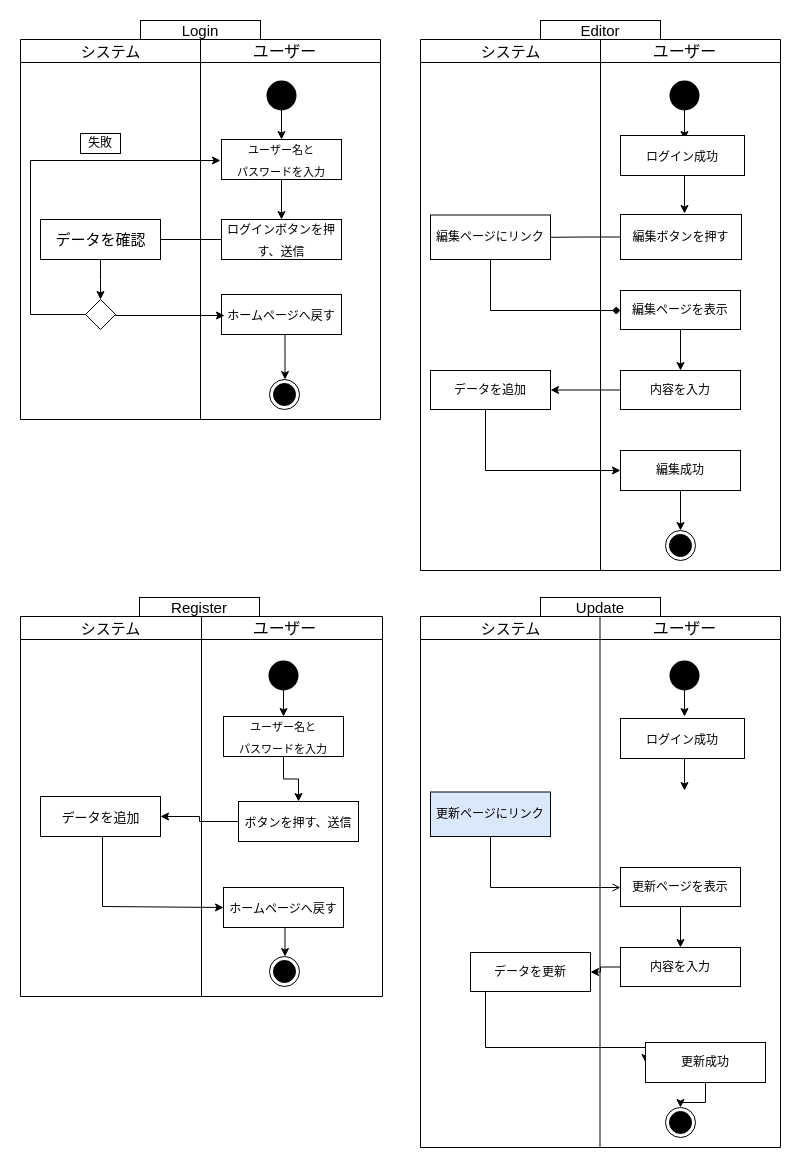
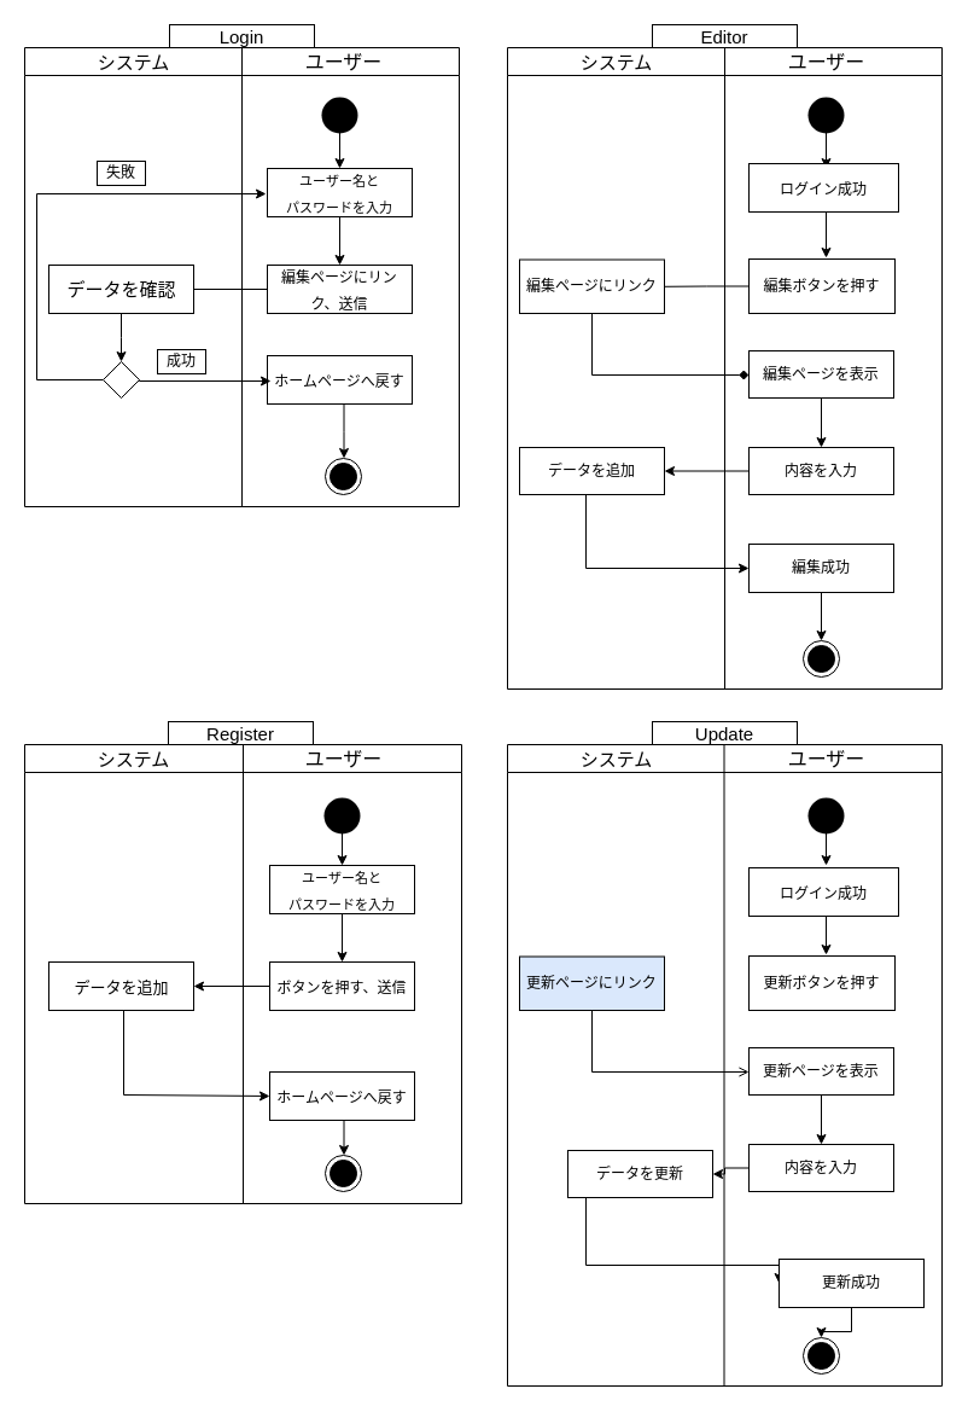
  <mxCell id="0" />
  <mxCell id="1" parent="0" />
  <mxCell id="2" value="" style="swimlane;fontFamily=Helvetica;fontSize=21;startSize=23;fontStyle=0" parent="1" vertex="1"><mxGeometry x="20" y="39" width="360" height="380" as="geometry" /></mxCell>
  <mxCell id="3" value="&lt;font&gt;&lt;font style=&quot;font-size: 15px;&quot;&gt;システム&lt;/font&gt;&lt;/font&gt;" style="text;html=1;align=center;verticalAlign=middle;resizable=0;points=[];autosize=1;strokeColor=none;fillColor=none;fontSize=21;fontFamily=Helvetica;" parent="2" vertex="1"><mxGeometry x="50" y="-5" width="80" height="30" as="geometry" /></mxCell>
  <mxCell id="4" value="" style="edgeStyle=orthogonalEdgeStyle;rounded=0;orthogonalLoop=1;jettySize=auto;html=1;fontFamily=Helvetica;fontSize=11;" parent="2" source="5" target="12" edge="1"><mxGeometry relative="1" as="geometry" /></mxCell>
  <mxCell id="5" value="&lt;font style=&quot;font-size: 11px;&quot;&gt;ユーザー名と&lt;br&gt;パスワードを入力&lt;/font&gt;" style="rounded=0;whiteSpace=wrap;html=1;fontFamily=Helvetica;fontSize=18;" parent="2" vertex="1"><mxGeometry x="201" y="100" width="120" height="40" as="geometry" /></mxCell>
  <mxCell id="6" value="" style="edgeStyle=orthogonalEdgeStyle;rounded=0;orthogonalLoop=1;jettySize=auto;html=1;fontFamily=Helvetica;fontSize=18;entryX=0.5;entryY=0;entryDx=0;entryDy=0;" parent="2" target="5" edge="1"><mxGeometry relative="1" as="geometry"><mxPoint x="264" y="70" as="sourcePoint" /></mxGeometry></mxCell>
  <mxCell id="7" value="" style="edgeStyle=orthogonalEdgeStyle;rounded=0;orthogonalLoop=1;jettySize=auto;html=1;fontFamily=Helvetica;fontSize=15;" parent="2" source="8" edge="1"><mxGeometry relative="1" as="geometry"><mxPoint x="80" y="260" as="targetPoint" /></mxGeometry></mxCell>
  <mxCell id="8" value="&lt;font style=&quot;font-size: 15px;&quot;&gt;データを確認&lt;/font&gt;" style="html=1;fontFamily=Helvetica;fontSize=18;" parent="2" vertex="1"><mxGeometry x="20" y="180" width="120" height="40" as="geometry" /></mxCell>
  <mxCell id="9" value="" style="edgeStyle=orthogonalEdgeStyle;rounded=0;orthogonalLoop=1;jettySize=auto;html=1;fontFamily=Helvetica;fontSize=12;" parent="2" source="10" edge="1"><mxGeometry relative="1" as="geometry"><mxPoint x="264.5" y="340" as="targetPoint" /><Array as="points"><mxPoint x="265" y="318" /></Array></mxGeometry></mxCell>
  <mxCell id="10" value="&lt;span style=&quot;font-size: 12px;&quot;&gt;ホームページへ戻す&lt;/span&gt;" style="whiteSpace=wrap;html=1;fontSize=18;" parent="2" vertex="1"><mxGeometry x="201" y="255" width="120" height="40" as="geometry" /></mxCell>
  <mxCell id="11" value="" style="edgeStyle=orthogonalEdgeStyle;rounded=0;orthogonalLoop=1;jettySize=auto;html=1;fontFamily=Helvetica;fontSize=12;endArrow=none;" parent="2" source="12" target="8" edge="1"><mxGeometry relative="1" as="geometry" /></mxCell>
- <mxCell id="12" value="&lt;p&gt;&lt;font style=&quot;font-size: 12px;&quot;&gt;ログインボタンを押す、送信&lt;/font&gt;&lt;/p&gt;" style="whiteSpace=wrap;html=1;fontSize=18;" parent="2" vertex="1"><mxGeometry x="201" y="180" width="120" height="40" as="geometry" /></mxCell>
+ <mxCell id="12" value="&lt;p&gt;&lt;font style=&quot;font-size: 12px;&quot;&gt;編集ページにリンク、送信&lt;/font&gt;&lt;/p&gt;" style="whiteSpace=wrap;html=1;fontSize=18;" parent="2" vertex="1"><mxGeometry x="201" y="180" width="120" height="40" as="geometry" /></mxCell>
  <mxCell id="13" value="&lt;font style=&quot;font-size: 16px;&quot;&gt;ユーザー&lt;/font&gt;" style="text;html=1;align=center;verticalAlign=middle;resizable=0;points=[];autosize=1;strokeColor=none;fillColor=none;fontSize=16;fontFamily=Helvetica;" parent="2" vertex="1"><mxGeometry x="224" y="2" width="80" height="20" as="geometry" /></mxCell>
  <mxCell id="14" value="" style="edgeStyle=orthogonalEdgeStyle;rounded=0;orthogonalLoop=1;jettySize=auto;html=1;fontFamily=Helvetica;fontSize=15;exitX=1;exitY=0.5;exitDx=0;exitDy=0;" parent="2" source="16" edge="1"><mxGeometry relative="1" as="geometry"><mxPoint x="100" y="276" as="sourcePoint" /><mxPoint x="204" y="276" as="targetPoint" /><Array as="points"><mxPoint x="95" y="276" /></Array></mxGeometry></mxCell>
  <mxCell id="15" value="" style="edgeStyle=orthogonalEdgeStyle;rounded=0;orthogonalLoop=1;jettySize=auto;html=1;fontFamily=Helvetica;fontSize=12;" parent="2" source="16" edge="1"><mxGeometry relative="1" as="geometry"><mxPoint x="200" y="121" as="targetPoint" /><Array as="points"><mxPoint x="10" y="275" /><mxPoint x="10" y="121" /></Array></mxGeometry></mxCell>
  <mxCell id="16" value="" style="rhombus;fontFamily=Helvetica;fontSize=17;" parent="2" vertex="1"><mxGeometry x="65" y="260" width="30" height="30" as="geometry" /></mxCell>
+ <mxCell id="17" value="成功" style="rounded=0;whiteSpace=wrap;html=1;fontFamily=Helvetica;fontSize=12;" parent="2" vertex="1"><mxGeometry x="110" y="250" width="40" height="20" as="geometry" /></mxCell>
  <mxCell id="18" value="失敗" style="rounded=0;whiteSpace=wrap;html=1;fontFamily=Helvetica;fontSize=12;" parent="2" vertex="1"><mxGeometry x="60" y="94" width="40" height="20" as="geometry" /></mxCell>
  <mxCell id="19" value="" style="ellipse;fillColor=#000000;strokeColor=none;fontFamily=Helvetica;fontSize=15;" vertex="1" parent="2"><mxGeometry x="246" y="41" width="30" height="30" as="geometry" /></mxCell>
  <mxCell id="20" value="" style="ellipse;html=1;shape=endState;fillColor=#000000;strokeColor=#000000;fontFamily=Helvetica;fontSize=15;" vertex="1" parent="2"><mxGeometry x="249" y="340" width="30" height="30" as="geometry" /></mxCell>
  <mxCell id="21" value="" style="endArrow=none;html=1;rounded=0;fontFamily=Helvetica;fontSize=21;entryX=0.5;entryY=0;entryDx=0;entryDy=0;exitX=0.5;exitY=1;exitDx=0;exitDy=0;" parent="1" source="2" target="2" edge="1"><mxGeometry width="50" height="50" relative="1" as="geometry"><mxPoint x="370" y="300" as="sourcePoint" /><mxPoint x="420" y="250" as="targetPoint" /></mxGeometry></mxCell>
  <mxCell id="22" value="" style="swimlane;fontFamily=Helvetica;fontSize=21;startSize=23;fontStyle=0" parent="1" vertex="1"><mxGeometry x="20" y="616" width="362" height="380" as="geometry" /></mxCell>
  <mxCell id="23" value="&lt;font&gt;&lt;font style=&quot;font-size: 15px;&quot;&gt;システム&lt;/font&gt;&lt;/font&gt;" style="text;html=1;align=center;verticalAlign=middle;resizable=0;points=[];autosize=1;strokeColor=none;fillColor=none;fontSize=21;fontFamily=Helvetica;" parent="22" vertex="1"><mxGeometry x="50" y="-5" width="80" height="30" as="geometry" /></mxCell>
  <mxCell id="24" value="" style="edgeStyle=orthogonalEdgeStyle;rounded=0;orthogonalLoop=1;jettySize=auto;html=1;fontFamily=Helvetica;fontSize=11;" parent="22" source="25" target="32" edge="1"><mxGeometry relative="1" as="geometry" /></mxCell>
  <mxCell id="25" value="&lt;font style=&quot;font-size: 11px;&quot;&gt;ユーザー名と&lt;br&gt;パスワードを入力&lt;/font&gt;" style="rounded=0;whiteSpace=wrap;html=1;fontFamily=Helvetica;fontSize=18;" parent="22" vertex="1"><mxGeometry x="203" y="100" width="120" height="40" as="geometry" /></mxCell>
  <mxCell id="26" value="" style="edgeStyle=orthogonalEdgeStyle;rounded=0;orthogonalLoop=1;jettySize=auto;html=1;fontFamily=Helvetica;fontSize=18;entryX=0.5;entryY=0;entryDx=0;entryDy=0;" parent="22" target="25" edge="1"><mxGeometry relative="1" as="geometry"><mxPoint x="264" y="70" as="sourcePoint" /></mxGeometry></mxCell>
  <mxCell id="27" value="" style="edgeStyle=orthogonalEdgeStyle;rounded=0;orthogonalLoop=1;jettySize=auto;html=1;fontFamily=Helvetica;fontSize=15;entryX=0;entryY=0.5;entryDx=0;entryDy=0;" parent="22" source="28" target="30" edge="1"><mxGeometry relative="1" as="geometry"><mxPoint x="80" y="290" as="targetPoint" /><Array as="points"><mxPoint x="82" y="290" /></Array></mxGeometry></mxCell>
  <mxCell id="28" value="&lt;font style=&quot;font-size: 13px;&quot;&gt;データを追加&lt;/font&gt;" style="html=1;fontFamily=Helvetica;fontSize=18;" parent="22" vertex="1"><mxGeometry x="20" y="180" width="120" height="40" as="geometry" /></mxCell>
  <mxCell id="29" value="" style="edgeStyle=orthogonalEdgeStyle;rounded=0;orthogonalLoop=1;jettySize=auto;html=1;fontFamily=Helvetica;fontSize=12;" parent="22" edge="1"><mxGeometry relative="1" as="geometry"><mxPoint x="264.5" y="340" as="targetPoint" /><mxPoint x="263" y="311" as="sourcePoint" /></mxGeometry></mxCell>
  <mxCell id="30" value="&lt;span style=&quot;font-size: 12px;&quot;&gt;ホームページへ戻す&lt;/span&gt;" style="whiteSpace=wrap;html=1;fontSize=18;" parent="22" vertex="1"><mxGeometry x="203" y="271" width="120" height="40" as="geometry" /></mxCell>
  <mxCell id="31" value="" style="edgeStyle=orthogonalEdgeStyle;rounded=0;orthogonalLoop=1;jettySize=auto;html=1;fontFamily=Helvetica;fontSize=12;" parent="22" source="32" target="28" edge="1"><mxGeometry relative="1" as="geometry" /></mxCell>
- <mxCell id="32" value="&lt;p&gt;&lt;font style=&quot;font-size: 12px;&quot;&gt;ボタンを押す、送信&lt;/font&gt;&lt;/p&gt;" style="whiteSpace=wrap;html=1;fontSize=18;" parent="22" vertex="1"><mxGeometry x="218" y="185" width="120" height="40" as="geometry" /></mxCell>
+ <mxCell id="32" value="&lt;p&gt;&lt;font style=&quot;font-size: 12px;&quot;&gt;ボタンを押す、送信&lt;/font&gt;&lt;/p&gt;" style="whiteSpace=wrap;html=1;fontSize=18;" parent="22" vertex="1"><mxGeometry x="203" y="180" width="120" height="40" as="geometry" /></mxCell>
  <mxCell id="33" value="&lt;font style=&quot;font-size: 16px;&quot;&gt;ユーザー&lt;/font&gt;" style="text;html=1;align=center;verticalAlign=middle;resizable=0;points=[];autosize=1;strokeColor=none;fillColor=none;fontSize=16;fontFamily=Helvetica;" parent="22" vertex="1"><mxGeometry x="224" y="2" width="80" height="20" as="geometry" /></mxCell>
  <mxCell id="34" value="" style="ellipse;html=1;shape=endState;fillColor=#000000;strokeColor=#000000;fontFamily=Helvetica;fontSize=12;" parent="22" vertex="1"><mxGeometry x="249" y="340" width="30" height="30" as="geometry" /></mxCell>
  <mxCell id="35" value="" style="ellipse;fillColor=#000000;strokeColor=none;fontFamily=Helvetica;fontSize=15;" vertex="1" parent="22"><mxGeometry x="248" y="44" width="30" height="30" as="geometry" /></mxCell>
  <mxCell id="36" value="" style="endArrow=none;html=1;rounded=0;fontFamily=Helvetica;fontSize=21;entryX=0.5;entryY=0;entryDx=0;entryDy=0;exitX=0.5;exitY=1;exitDx=0;exitDy=0;" parent="1" source="22" target="22" edge="1"><mxGeometry width="50" height="50" relative="1" as="geometry"><mxPoint x="380" y="436" as="sourcePoint" /><mxPoint x="430" y="386" as="targetPoint" /></mxGeometry></mxCell>
  <mxCell id="37" value="" style="swimlane;fontFamily=Helvetica;fontSize=21;startSize=23;fontStyle=0" parent="1" vertex="1"><mxGeometry x="420" y="39" width="360" height="531" as="geometry" /></mxCell>
  <mxCell id="38" value="&lt;font&gt;&lt;font style=&quot;font-size: 15px;&quot;&gt;システム&lt;/font&gt;&lt;/font&gt;" style="text;html=1;align=center;verticalAlign=middle;resizable=0;points=[];autosize=1;strokeColor=none;fillColor=none;fontSize=21;fontFamily=Helvetica;" parent="37" vertex="1"><mxGeometry x="50" y="-5" width="80" height="30" as="geometry" /></mxCell>
  <mxCell id="39" value="" style="edgeStyle=orthogonalEdgeStyle;rounded=0;orthogonalLoop=1;jettySize=auto;html=1;fontFamily=Helvetica;fontSize=18;entryX=0.5;entryY=0;entryDx=0;entryDy=0;" parent="37" edge="1"><mxGeometry relative="1" as="geometry"><mxPoint x="264" y="100" as="targetPoint" /><mxPoint x="264" y="61" as="sourcePoint" /></mxGeometry></mxCell>
  <mxCell id="40" value="" style="edgeStyle=orthogonalEdgeStyle;rounded=0;orthogonalLoop=1;jettySize=auto;html=1;fontFamily=Helvetica;fontSize=12;" parent="37" edge="1"><mxGeometry relative="1" as="geometry"><mxPoint x="264" y="129" as="sourcePoint" /><mxPoint x="264" y="174" as="targetPoint" /></mxGeometry></mxCell>
  <mxCell id="41" value="&lt;font style=&quot;font-size: 12px;&quot;&gt;ログイン成功&lt;/font&gt;" style="whiteSpace=wrap;html=1;fontSize=18;" parent="37" vertex="1"><mxGeometry x="200" y="96" width="124" height="40" as="geometry" /></mxCell>
  <mxCell id="42" value="&lt;font style=&quot;font-size: 16px;&quot;&gt;ユーザー&lt;/font&gt;" style="text;html=1;align=center;verticalAlign=middle;resizable=0;points=[];autosize=1;strokeColor=none;fillColor=none;fontSize=16;fontFamily=Helvetica;" parent="37" vertex="1"><mxGeometry x="224" y="2" width="80" height="20" as="geometry" /></mxCell>
  <mxCell id="43" value="" style="edgeStyle=orthogonalEdgeStyle;rounded=0;orthogonalLoop=1;jettySize=auto;html=1;fontFamily=Helvetica;fontSize=12;endArrow=none;" parent="37" source="44" target="46" edge="1"><mxGeometry relative="1" as="geometry" /></mxCell>
  <mxCell id="44" value="編集ボタンを押す" style="whiteSpace=wrap;html=1;fontSize=12;align=center;" parent="37" vertex="1"><mxGeometry x="200" y="175" width="121" height="45" as="geometry" /></mxCell>
  <mxCell id="45" value="" style="edgeStyle=orthogonalEdgeStyle;rounded=0;orthogonalLoop=1;jettySize=auto;html=1;fontFamily=Helvetica;fontSize=12;endArrow=diamond;" parent="37" source="46" target="48" edge="1"><mxGeometry relative="1" as="geometry"><Array as="points"><mxPoint x="70" y="271" /></Array></mxGeometry></mxCell>
  <mxCell id="46" value="編集ページにリンク" style="whiteSpace=wrap;html=1;" parent="37" vertex="1"><mxGeometry x="10" y="175.5" width="120" height="44.5" as="geometry" /></mxCell>
  <mxCell id="47" value="" style="edgeStyle=orthogonalEdgeStyle;rounded=0;orthogonalLoop=1;jettySize=auto;html=1;fontFamily=Helvetica;fontSize=12;" parent="37" source="48" target="50" edge="1"><mxGeometry relative="1" as="geometry" /></mxCell>
  <mxCell id="48" value="編集ページを表示" style="whiteSpace=wrap;html=1;" parent="37" vertex="1"><mxGeometry x="200" y="251" width="120" height="39" as="geometry" /></mxCell>
  <mxCell id="49" value="" style="edgeStyle=orthogonalEdgeStyle;rounded=0;orthogonalLoop=1;jettySize=auto;html=1;fontFamily=Helvetica;fontSize=12;" parent="37" source="50" target="52" edge="1"><mxGeometry relative="1" as="geometry" /></mxCell>
  <mxCell id="50" value="&lt;span style=&quot;white-space: pre;&quot;&gt;&lt;span style=&quot;white-space: pre;&quot;&gt;内容を入力&lt;/span&gt;&lt;/span&gt;" style="whiteSpace=wrap;html=1;" parent="37" vertex="1"><mxGeometry x="200" y="331" width="120" height="39" as="geometry" /></mxCell>
  <mxCell id="51" value="" style="edgeStyle=orthogonalEdgeStyle;rounded=0;orthogonalLoop=1;jettySize=auto;html=1;fontFamily=Helvetica;fontSize=12;entryX=0;entryY=0.5;entryDx=0;entryDy=0;" parent="37" target="54" edge="1"><mxGeometry relative="1" as="geometry"><mxPoint x="65" y="360" as="sourcePoint" /><mxPoint x="195" y="421" as="targetPoint" /><Array as="points"><mxPoint x="65" y="431" /></Array></mxGeometry></mxCell>
  <mxCell id="52" value="データを追加" style="whiteSpace=wrap;html=1;" parent="37" vertex="1"><mxGeometry x="10" y="331" width="120" height="39" as="geometry" /></mxCell>
  <mxCell id="53" value="" style="edgeStyle=orthogonalEdgeStyle;rounded=0;orthogonalLoop=1;jettySize=auto;html=1;fontFamily=Helvetica;fontSize=12;" parent="37" source="54" target="56" edge="1"><mxGeometry relative="1" as="geometry" /></mxCell>
  <mxCell id="54" value="編集成功" style="whiteSpace=wrap;html=1;" parent="37" vertex="1"><mxGeometry x="200" y="411" width="120" height="40" as="geometry" /></mxCell>
  <mxCell id="55" style="edgeStyle=orthogonalEdgeStyle;rounded=0;orthogonalLoop=1;jettySize=auto;html=1;exitX=0.5;exitY=1;exitDx=0;exitDy=0;fontFamily=Helvetica;fontSize=12;" parent="37" source="54" target="54" edge="1"><mxGeometry relative="1" as="geometry" /></mxCell>
  <mxCell id="56" value="" style="ellipse;html=1;shape=endState;fillColor=#000000;strokeColor=#000000;fontFamily=Helvetica;fontSize=12;" parent="37" vertex="1"><mxGeometry x="245" y="491" width="30" height="30" as="geometry" /></mxCell>
  <mxCell id="57" value="" style="ellipse;fillColor=#000000;strokeColor=none;fontFamily=Helvetica;fontSize=15;" vertex="1" parent="37"><mxGeometry x="249" y="41" width="30" height="30" as="geometry" /></mxCell>
  <mxCell id="58" value="" style="endArrow=none;html=1;rounded=0;fontFamily=Helvetica;fontSize=21;entryX=0.5;entryY=0;entryDx=0;entryDy=0;exitX=0.5;exitY=1;exitDx=0;exitDy=0;" parent="1" source="37" target="37" edge="1"><mxGeometry width="50" height="50" relative="1" as="geometry"><mxPoint x="600" y="420" as="sourcePoint" /><mxPoint x="800" y="290" as="targetPoint" /></mxGeometry></mxCell>
  <mxCell id="59" value="" style="swimlane;fontFamily=Helvetica;fontSize=21;startSize=23;fontStyle=0" parent="1" vertex="1"><mxGeometry x="420" y="616" width="360" height="531" as="geometry" /></mxCell>
  <mxCell id="60" value="&lt;font&gt;&lt;font style=&quot;font-size: 15px;&quot;&gt;システム&lt;/font&gt;&lt;/font&gt;" style="text;html=1;align=center;verticalAlign=middle;resizable=0;points=[];autosize=1;strokeColor=none;fillColor=none;fontSize=21;fontFamily=Helvetica;" parent="59" vertex="1"><mxGeometry x="50" y="-5" width="80" height="30" as="geometry" /></mxCell>
  <mxCell id="61" value="" style="edgeStyle=orthogonalEdgeStyle;rounded=0;orthogonalLoop=1;jettySize=auto;html=1;fontFamily=Helvetica;fontSize=18;entryX=0.5;entryY=0;entryDx=0;entryDy=0;" parent="59" edge="1"><mxGeometry relative="1" as="geometry"><mxPoint x="264" y="100" as="targetPoint" /><mxPoint x="264" y="61" as="sourcePoint" /></mxGeometry></mxCell>
  <mxCell id="62" value="" style="edgeStyle=orthogonalEdgeStyle;rounded=0;orthogonalLoop=1;jettySize=auto;html=1;fontFamily=Helvetica;fontSize=12;" parent="59" edge="1"><mxGeometry relative="1" as="geometry"><mxPoint x="264" y="129" as="sourcePoint" /><mxPoint x="264" y="174" as="targetPoint" /></mxGeometry></mxCell>
  <mxCell id="63" value="&lt;font style=&quot;font-size: 12px;&quot;&gt;ログイン成功&lt;/font&gt;" style="whiteSpace=wrap;html=1;fontSize=18;" parent="59" vertex="1"><mxGeometry x="200" y="102" width="124" height="40" as="geometry" /></mxCell>
  <mxCell id="64" value="&lt;font style=&quot;font-size: 16px;&quot;&gt;ユーザー&lt;/font&gt;" style="text;html=1;align=center;verticalAlign=middle;resizable=0;points=[];autosize=1;strokeColor=none;fillColor=none;fontSize=16;fontFamily=Helvetica;" parent="59" vertex="1"><mxGeometry x="224" y="2" width="80" height="20" as="geometry" /></mxCell>
+ <mxCell id="65" value="更新ボタンを押す" style="whiteSpace=wrap;html=1;fontSize=12;align=center;" parent="59" vertex="1"><mxGeometry x="200" y="175" width="121" height="45" as="geometry" /></mxCell>
  <mxCell id="66" value="" style="edgeStyle=orthogonalEdgeStyle;rounded=0;orthogonalLoop=1;jettySize=auto;html=1;fontFamily=Helvetica;fontSize=12;endArrow=open;" parent="59" source="67" target="69" edge="1"><mxGeometry relative="1" as="geometry"><Array as="points"><mxPoint x="70" y="271" /></Array></mxGeometry></mxCell>
  <mxCell id="67" value="更新ページにリンク" style="whiteSpace=wrap;html=1;fillColor=#dae8fc;" parent="59" vertex="1"><mxGeometry x="10" y="175.5" width="120" height="44.5" as="geometry" /></mxCell>
  <mxCell id="68" value="" style="edgeStyle=orthogonalEdgeStyle;rounded=0;orthogonalLoop=1;jettySize=auto;html=1;fontFamily=Helvetica;fontSize=12;" parent="59" source="69" target="71" edge="1"><mxGeometry relative="1" as="geometry" /></mxCell>
  <mxCell id="69" value="更新ページを表示" style="whiteSpace=wrap;html=1;" parent="59" vertex="1"><mxGeometry x="200" y="251" width="120" height="39" as="geometry" /></mxCell>
  <mxCell id="70" value="" style="edgeStyle=orthogonalEdgeStyle;rounded=0;orthogonalLoop=1;jettySize=auto;html=1;fontFamily=Helvetica;fontSize=12;" parent="59" source="71" target="73" edge="1"><mxGeometry relative="1" as="geometry" /></mxCell>
  <mxCell id="71" value="&lt;span style=&quot;white-space: pre;&quot;&gt;&lt;span style=&quot;white-space: pre;&quot;&gt;内容を入力&lt;/span&gt;&lt;/span&gt;" style="whiteSpace=wrap;html=1;" parent="59" vertex="1"><mxGeometry x="200" y="331" width="120" height="39" as="geometry" /></mxCell>
  <mxCell id="72" value="" style="edgeStyle=orthogonalEdgeStyle;rounded=0;orthogonalLoop=1;jettySize=auto;html=1;fontFamily=Helvetica;fontSize=12;entryX=0;entryY=0.5;entryDx=0;entryDy=0;" parent="59" target="75" edge="1"><mxGeometry relative="1" as="geometry"><mxPoint x="65" y="360" as="sourcePoint" /><mxPoint x="195" y="421" as="targetPoint" /><Array as="points"><mxPoint x="65" y="431" /></Array></mxGeometry></mxCell>
  <mxCell id="73" value="データを更新" style="whiteSpace=wrap;html=1;" parent="59" vertex="1"><mxGeometry x="50" y="336" width="120" height="39" as="geometry" /></mxCell>
  <mxCell id="74" value="" style="edgeStyle=orthogonalEdgeStyle;rounded=0;orthogonalLoop=1;jettySize=auto;html=1;fontFamily=Helvetica;fontSize=12;" parent="59" source="75" target="77" edge="1"><mxGeometry relative="1" as="geometry" /></mxCell>
  <mxCell id="75" value="更新成功" style="whiteSpace=wrap;html=1;" parent="59" vertex="1"><mxGeometry x="225" y="426" width="120" height="40" as="geometry" /></mxCell>
  <mxCell id="76" style="edgeStyle=orthogonalEdgeStyle;rounded=0;orthogonalLoop=1;jettySize=auto;html=1;exitX=0.5;exitY=1;exitDx=0;exitDy=0;fontFamily=Helvetica;fontSize=12;" parent="59" source="75" target="75" edge="1"><mxGeometry relative="1" as="geometry" /></mxCell>
  <mxCell id="77" value="" style="ellipse;html=1;shape=endState;fillColor=#000000;strokeColor=#000000;fontFamily=Helvetica;fontSize=12;" parent="59" vertex="1"><mxGeometry x="245" y="491" width="30" height="30" as="geometry" /></mxCell>
  <mxCell id="78" value="" style="endArrow=none;html=1;rounded=0;fontFamily=Helvetica;fontSize=21;entryX=0.5;entryY=0;entryDx=0;entryDy=0;exitX=0.5;exitY=1;exitDx=0;exitDy=0;" parent="59" edge="1"><mxGeometry width="50" height="50" relative="1" as="geometry"><mxPoint x="179.5" y="531" as="sourcePoint" /><mxPoint x="179.5" as="targetPoint" /></mxGeometry></mxCell>
  <mxCell id="79" value="" style="ellipse;fillColor=#000000;strokeColor=none;fontFamily=Helvetica;fontSize=15;" vertex="1" parent="59"><mxGeometry x="249" y="44" width="30" height="30" as="geometry" /></mxCell>
  <mxCell id="80" value="&lt;font style=&quot;font-size: 15px;&quot;&gt;Login&lt;/font&gt;" style="rounded=0;whiteSpace=wrap;html=1;fontFamily=Helvetica;fontSize=12;" vertex="1" parent="1"><mxGeometry x="140" y="20" width="120" height="19" as="geometry" /></mxCell>
  <mxCell id="81" value="&lt;span style=&quot;font-size: 15px;&quot;&gt;Editor&lt;/span&gt;" style="rounded=0;whiteSpace=wrap;html=1;fontFamily=Helvetica;fontSize=12;" vertex="1" parent="1"><mxGeometry x="540" y="20" width="120" height="19" as="geometry" /></mxCell>
  <mxCell id="82" value="&lt;span style=&quot;font-size: 15px;&quot;&gt;Register&lt;/span&gt;" style="rounded=0;whiteSpace=wrap;html=1;fontFamily=Helvetica;fontSize=12;" vertex="1" parent="1"><mxGeometry x="139" y="597" width="120" height="19" as="geometry" /></mxCell>
  <mxCell id="83" value="&lt;span style=&quot;font-size: 15px;&quot;&gt;Update&lt;/span&gt;" style="rounded=0;whiteSpace=wrap;html=1;fontFamily=Helvetica;fontSize=12;" vertex="1" parent="1"><mxGeometry x="540" y="597" width="120" height="19" as="geometry" /></mxCell>
